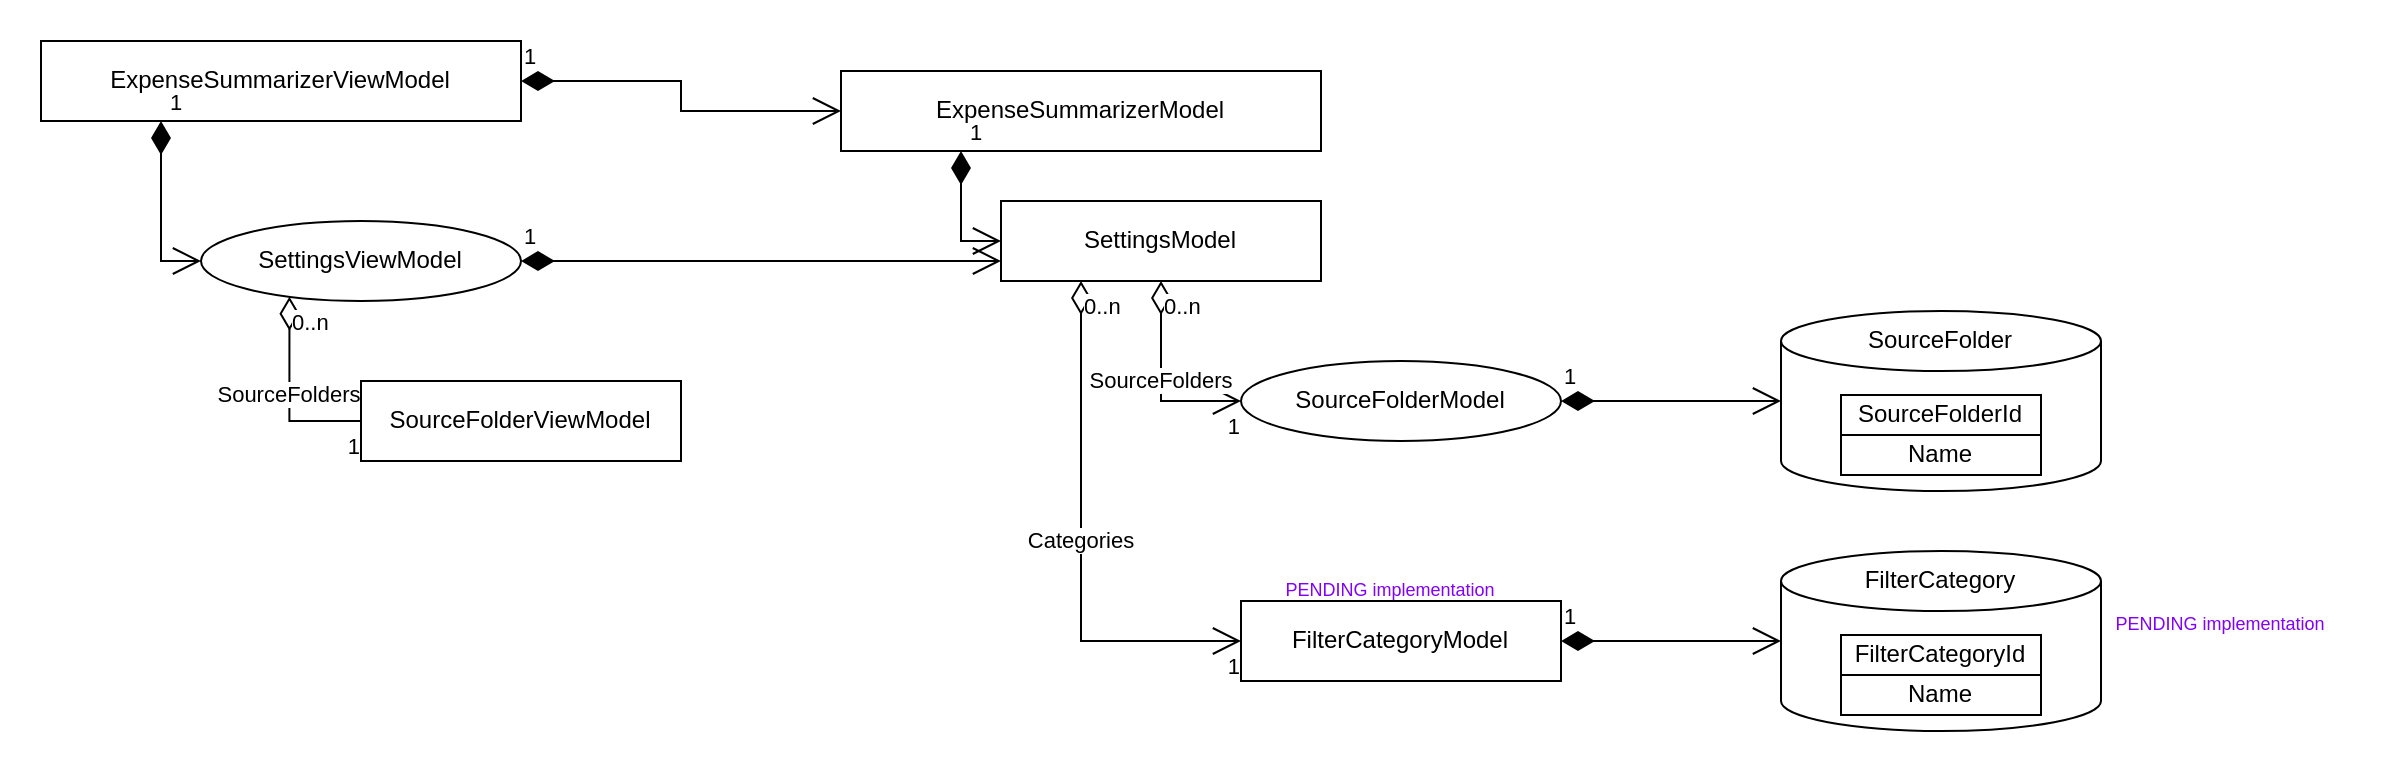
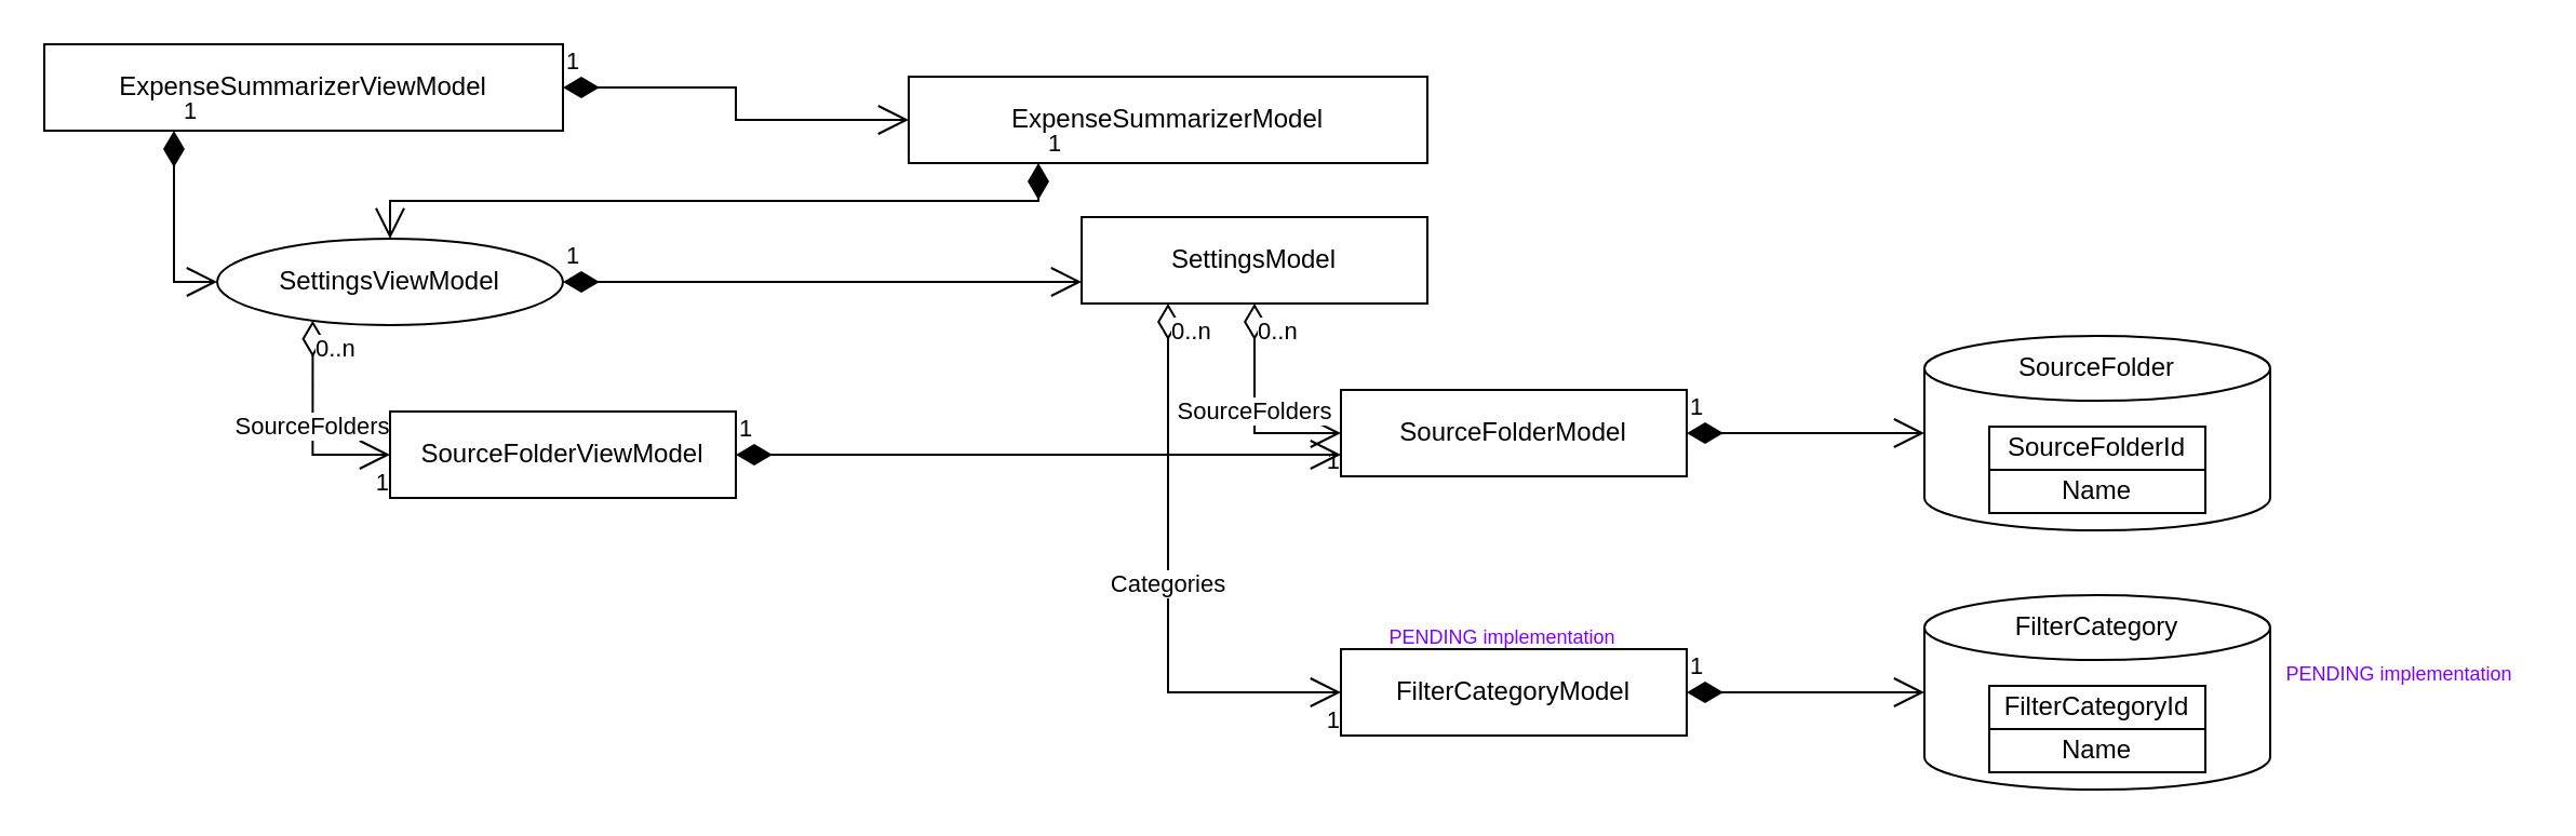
  <mxCell id="0" />
  <mxCell id="1" parent="0" />
  <mxCell id="2" value="ExpenseSummarizerViewModel" style="rounded=0;whiteSpace=wrap;html=1;" parent="1" vertex="1"><mxGeometry x="20" y="20" width="240" height="40" as="geometry" /></mxCell>
  <mxCell id="3" value="SettingsViewModel" style="ellipse;whiteSpace=wrap;html=1;" parent="1" vertex="1"><mxGeometry x="100" y="110" width="160" height="40" as="geometry" /></mxCell>
  <mxCell id="4" value="SourceFolderViewModel" style="rounded=0;whiteSpace=wrap;html=1;" parent="1" vertex="1"><mxGeometry x="180" y="190" width="160" height="40" as="geometry" /></mxCell>
- <mxCell id="5" value="SourceFolders" style="endArrow=none;html=1;endSize=12;startArrow=diamondThin;startSize=14;startFill=0;edgeStyle=orthogonalEdgeStyle;rounded=0;exitX=0.25;exitY=1;exitDx=0;exitDy=0;entryX=0;entryY=0.5;entryDx=0;entryDy=0;" parent="1" source="3" target="4" edge="1"><mxGeometry relative="1" as="geometry"><mxPoint x="280" y="340" as="sourcePoint" /><mxPoint x="440" y="340" as="targetPoint" /><mxPoint as="offset" /></mxGeometry></mxCell>
+ <mxCell id="5" value="SourceFolders" style="endArrow=open;html=1;endSize=12;startArrow=diamondThin;startSize=14;startFill=0;edgeStyle=orthogonalEdgeStyle;rounded=0;exitX=0.25;exitY=1;exitDx=0;exitDy=0;entryX=0;entryY=0.5;entryDx=0;entryDy=0;" parent="1" source="3" target="4" edge="1"><mxGeometry relative="1" as="geometry"><mxPoint x="280" y="340" as="sourcePoint" /><mxPoint x="440" y="340" as="targetPoint" /><mxPoint as="offset" /></mxGeometry></mxCell>
  <mxCell id="6" value="0..n" style="edgeLabel;resizable=0;html=1;align=left;verticalAlign=top;" parent="5" connectable="0" vertex="1"><mxGeometry x="-1" relative="1" as="geometry" /></mxCell>
  <mxCell id="7" value="1" style="edgeLabel;resizable=0;html=1;align=right;verticalAlign=top;" parent="5" connectable="0" vertex="1"><mxGeometry x="1" relative="1" as="geometry" /></mxCell>
  <mxCell id="8" value="1" style="endArrow=open;html=1;endSize=12;startArrow=diamondThin;startSize=14;startFill=1;edgeStyle=orthogonalEdgeStyle;align=left;verticalAlign=bottom;rounded=0;exitX=0.25;exitY=1;exitDx=0;exitDy=0;entryX=0;entryY=0.5;entryDx=0;entryDy=0;" parent="1" source="2" target="3" edge="1"><mxGeometry x="-1" y="3" relative="1" as="geometry"><mxPoint x="0" y="240" as="sourcePoint" /><mxPoint x="160" y="240" as="targetPoint" /></mxGeometry></mxCell>
  <mxCell id="9" value="ExpenseSummarizerModel" style="rounded=0;whiteSpace=wrap;html=1;" parent="1" vertex="1"><mxGeometry x="420" y="35" width="240" height="40" as="geometry" /></mxCell>
  <mxCell id="10" value="SettingsModel" style="rounded=0;whiteSpace=wrap;html=1;" parent="1" vertex="1"><mxGeometry x="500" y="100" width="160" height="40" as="geometry" /></mxCell>
- <mxCell id="11" value="SourceFolderModel" style="ellipse;whiteSpace=wrap;html=1;" parent="1" vertex="1"><mxGeometry x="620" y="180" width="160" height="40" as="geometry" /></mxCell>
+ <mxCell id="11" value="SourceFolderModel" style="rounded=0;whiteSpace=wrap;html=1;" parent="1" vertex="1"><mxGeometry x="620" y="180" width="160" height="40" as="geometry" /></mxCell>
  <mxCell id="12" value="SourceFolders" style="endArrow=open;html=1;endSize=12;startArrow=diamondThin;startSize=14;startFill=0;edgeStyle=orthogonalEdgeStyle;rounded=0;exitX=0.5;exitY=1;exitDx=0;exitDy=0;entryX=0;entryY=0.5;entryDx=0;entryDy=0;" parent="1" source="10" target="11" edge="1"><mxGeometry relative="1" as="geometry"><mxPoint x="680" y="340" as="sourcePoint" /><mxPoint x="840" y="340" as="targetPoint" /><mxPoint as="offset" /></mxGeometry></mxCell>
  <mxCell id="13" value="0..n" style="edgeLabel;resizable=0;html=1;align=left;verticalAlign=top;" parent="12" connectable="0" vertex="1"><mxGeometry x="-1" relative="1" as="geometry" /></mxCell>
  <mxCell id="14" value="1" style="edgeLabel;resizable=0;html=1;align=right;verticalAlign=top;" parent="12" connectable="0" vertex="1"><mxGeometry x="1" relative="1" as="geometry" /></mxCell>
- <mxCell id="15" value="1" style="endArrow=open;html=1;endSize=12;startArrow=diamondThin;startSize=14;startFill=1;edgeStyle=orthogonalEdgeStyle;align=left;verticalAlign=bottom;rounded=0;exitX=0.25;exitY=1;exitDx=0;exitDy=0;entryX=0;entryY=0.5;entryDx=0;entryDy=0;" parent="1" source="9" target="10" edge="1"><mxGeometry x="-1" y="3" relative="1" as="geometry"><mxPoint x="400" y="240" as="sourcePoint" /><mxPoint x="560" y="240" as="targetPoint" /></mxGeometry></mxCell>
+ <mxCell id="15" value="1" style="endArrow=open;html=1;endSize=12;startArrow=diamondThin;startSize=14;startFill=1;edgeStyle=orthogonalEdgeStyle;align=left;verticalAlign=bottom;rounded=0;exitX=0.25;exitY=1;exitDx=0;exitDy=0;" parent="1" source="9" target="3" edge="1"><mxGeometry x="-1" y="3" relative="1" as="geometry"><mxPoint x="400" y="240" as="sourcePoint" /><mxPoint x="560" y="240" as="targetPoint" /></mxGeometry></mxCell>
  <mxCell id="16" value="1" style="endArrow=open;html=1;endSize=12;startArrow=diamondThin;startSize=14;startFill=1;edgeStyle=orthogonalEdgeStyle;align=left;verticalAlign=bottom;rounded=0;" parent="1" source="2" target="9" edge="1"><mxGeometry x="-1" y="3" relative="1" as="geometry"><mxPoint x="355" y="70" as="sourcePoint" /><mxPoint x="375" y="130" as="targetPoint" /></mxGeometry></mxCell>
  <mxCell id="17" value="1" style="endArrow=open;html=1;endSize=12;startArrow=diamondThin;startSize=14;startFill=1;edgeStyle=orthogonalEdgeStyle;align=left;verticalAlign=bottom;rounded=0;exitX=1;exitY=0.5;exitDx=0;exitDy=0;entryX=0;entryY=0.75;entryDx=0;entryDy=0;" parent="1" source="3" target="10" edge="1"><mxGeometry x="-1" y="3" relative="1" as="geometry"><mxPoint x="280" y="90" as="sourcePoint" /><mxPoint x="420" y="119.5" as="targetPoint" /></mxGeometry></mxCell>
+ <mxCell id="18" value="1" style="endArrow=open;html=1;endSize=12;startArrow=diamondThin;startSize=14;startFill=1;edgeStyle=orthogonalEdgeStyle;align=left;verticalAlign=bottom;rounded=0;exitX=1;exitY=0.5;exitDx=0;exitDy=0;entryX=0;entryY=0.75;entryDx=0;entryDy=0;" parent="1" source="4" target="11" edge="1"><mxGeometry x="-1" y="3" relative="1" as="geometry"><mxPoint x="340" y="210" as="sourcePoint" /><mxPoint x="580" y="220" as="targetPoint" /></mxGeometry></mxCell>
  <mxCell id="19" value="" style="shape=cylinder3;whiteSpace=wrap;html=1;boundedLbl=1;backgroundOutline=1;size=15;" parent="1" vertex="1"><mxGeometry x="890" y="155" width="160" height="90" as="geometry" /></mxCell>
  <mxCell id="20" value="SourceFolderId" style="text;html=1;align=center;verticalAlign=middle;whiteSpace=wrap;rounded=0;strokeColor=default;" parent="1" vertex="1"><mxGeometry x="920" y="197" width="100" height="20" as="geometry" /></mxCell>
  <mxCell id="21" value="Name" style="text;html=1;align=center;verticalAlign=middle;whiteSpace=wrap;rounded=0;strokeColor=default;" parent="1" vertex="1"><mxGeometry x="920" y="217" width="100" height="20" as="geometry" /></mxCell>
  <mxCell id="22" value="SourceFolder" style="text;html=1;align=center;verticalAlign=middle;whiteSpace=wrap;rounded=0;" parent="1" vertex="1"><mxGeometry x="890" y="155" width="160" height="30" as="geometry" /></mxCell>
  <mxCell id="23" value="1" style="endArrow=open;html=1;endSize=12;startArrow=diamondThin;startSize=14;startFill=1;edgeStyle=orthogonalEdgeStyle;align=left;verticalAlign=bottom;rounded=0;" edge="1" parent="1" source="11"><mxGeometry x="-1" y="3" relative="1" as="geometry"><mxPoint x="679.5" y="310" as="sourcePoint" /><mxPoint x="890" y="200" as="targetPoint" /></mxGeometry></mxCell>
  <mxCell id="24" value="FilterCategoryModel" style="rounded=0;whiteSpace=wrap;html=1;" vertex="1" parent="1"><mxGeometry x="620" y="300" width="160" height="40" as="geometry" /></mxCell>
  <mxCell id="25" value="Categories" style="endArrow=open;html=1;endSize=12;startArrow=diamondThin;startSize=14;startFill=0;edgeStyle=orthogonalEdgeStyle;rounded=0;exitX=0.25;exitY=1;exitDx=0;exitDy=0;entryX=0;entryY=0.5;entryDx=0;entryDy=0;" edge="1" parent="1" source="10" target="24"><mxGeometry relative="1" as="geometry"><mxPoint x="519.75" y="280" as="sourcePoint" /><mxPoint x="559.75" y="340" as="targetPoint" /><mxPoint as="offset" /></mxGeometry></mxCell>
  <mxCell id="26" value="0..n" style="edgeLabel;resizable=0;html=1;align=left;verticalAlign=top;" connectable="0" vertex="1" parent="25"><mxGeometry x="-1" relative="1" as="geometry" /></mxCell>
  <mxCell id="27" value="1" style="edgeLabel;resizable=0;html=1;align=right;verticalAlign=top;" connectable="0" vertex="1" parent="25"><mxGeometry x="1" relative="1" as="geometry" /></mxCell>
  <mxCell id="28" value="PENDING implementation" style="text;html=1;align=center;verticalAlign=middle;whiteSpace=wrap;rounded=0;fontSize=9;fontColor=#7F00FF;" vertex="1" parent="1"><mxGeometry x="620" y="290" width="150" height="10" as="geometry" /></mxCell>
  <mxCell id="29" value="" style="shape=cylinder3;whiteSpace=wrap;html=1;boundedLbl=1;backgroundOutline=1;size=15;" vertex="1" parent="1"><mxGeometry x="890" y="275" width="160" height="90" as="geometry" /></mxCell>
  <mxCell id="30" value="FilterCategoryId" style="text;html=1;align=center;verticalAlign=middle;whiteSpace=wrap;rounded=0;strokeColor=default;" vertex="1" parent="1"><mxGeometry x="920" y="317" width="100" height="20" as="geometry" /></mxCell>
  <mxCell id="31" value="Name" style="text;html=1;align=center;verticalAlign=middle;whiteSpace=wrap;rounded=0;strokeColor=default;" vertex="1" parent="1"><mxGeometry x="920" y="337" width="100" height="20" as="geometry" /></mxCell>
  <mxCell id="32" value="FilterCategory" style="text;html=1;align=center;verticalAlign=middle;whiteSpace=wrap;rounded=0;" vertex="1" parent="1"><mxGeometry x="890" y="275" width="160" height="30" as="geometry" /></mxCell>
  <mxCell id="33" value="1" style="endArrow=open;html=1;endSize=12;startArrow=diamondThin;startSize=14;startFill=1;edgeStyle=orthogonalEdgeStyle;align=left;verticalAlign=bottom;rounded=0;" edge="1" parent="1"><mxGeometry x="-1" y="3" relative="1" as="geometry"><mxPoint x="780" y="320" as="sourcePoint" /><mxPoint x="890" y="320" as="targetPoint" /></mxGeometry></mxCell>
  <mxCell id="34" value="PENDING implementation" style="text;html=1;align=center;verticalAlign=middle;whiteSpace=wrap;rounded=0;fontSize=9;fontColor=#7F00FF;" vertex="1" parent="1"><mxGeometry x="1050" y="307" width="120" height="10" as="geometry" /></mxCell>
